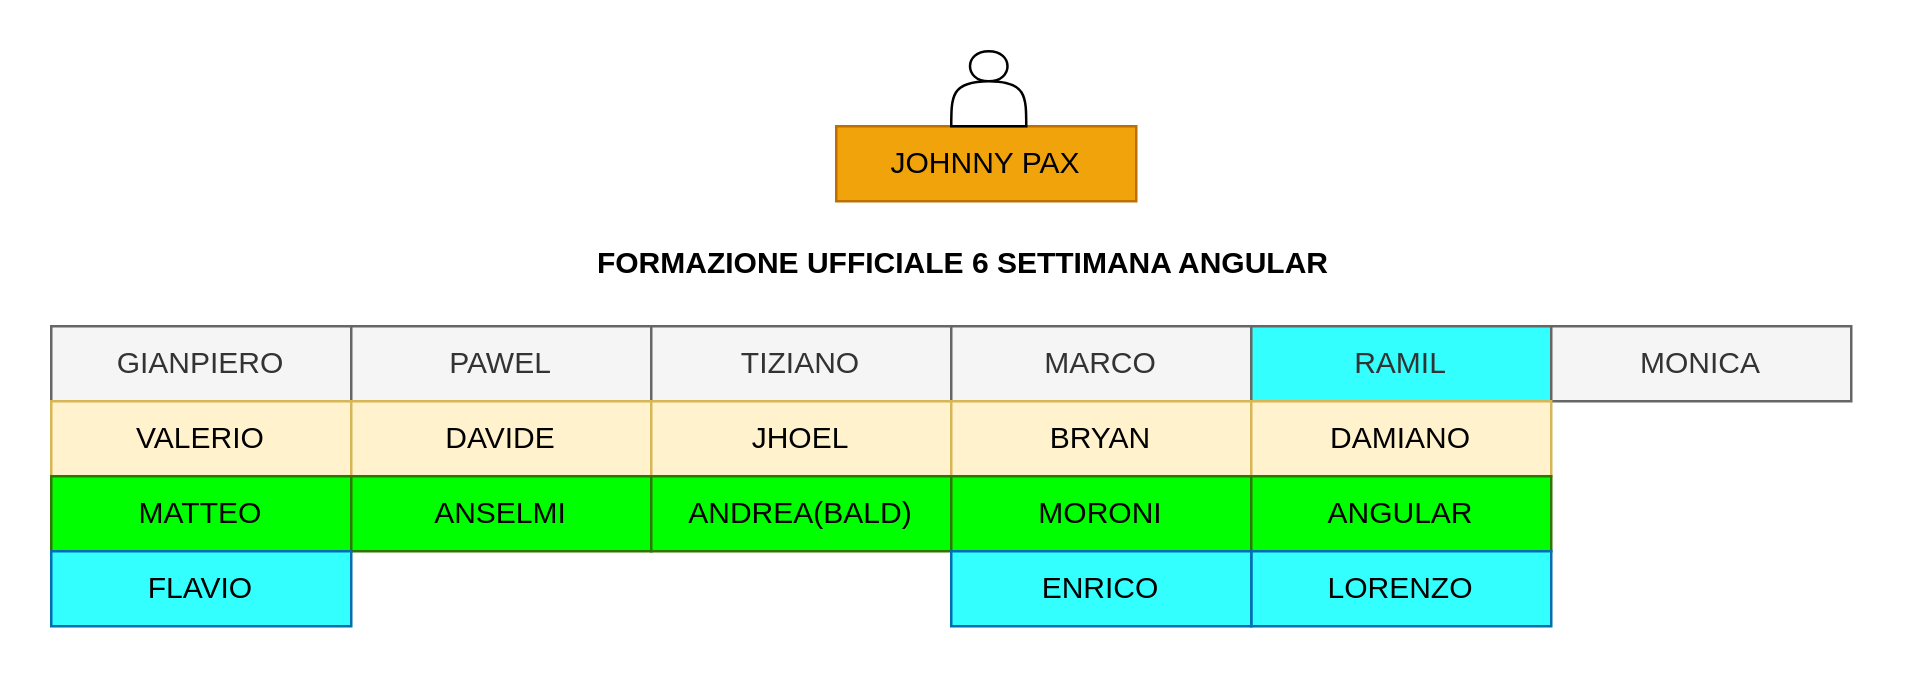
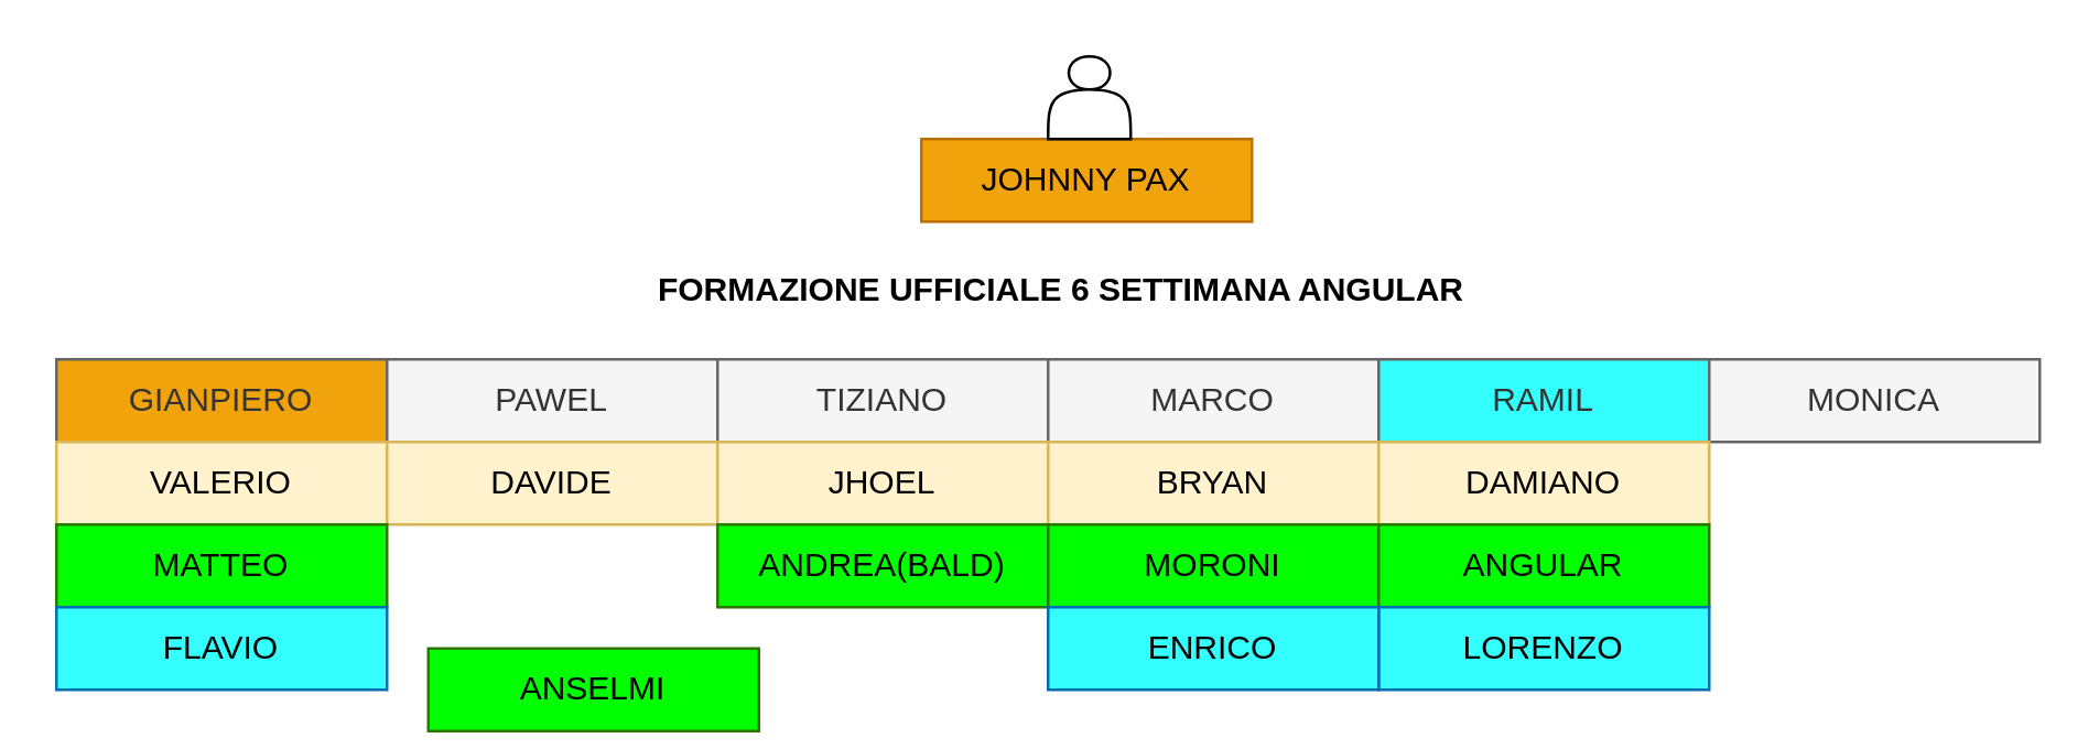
  <mxCell id="0" />
  <mxCell id="1" parent="0" />
- <mxCell id="2" value="GIANPIERO" style="rounded=0;whiteSpace=wrap;html=1;fillColor=#f5f5f5;fontColor=#333333;strokeColor=#666666;" parent="1" vertex="1"><mxGeometry x="20" y="130" width="120" height="30" as="geometry" /></mxCell>
+ <mxCell id="2" value="GIANPIERO" style="rounded=0;whiteSpace=wrap;html=1;fillColor=#f0a30a;fontColor=#333333;strokeColor=#666666;" parent="1" vertex="1"><mxGeometry x="20" y="130" width="120" height="30" as="geometry" /></mxCell>
  <mxCell id="3" value="PAWEL" style="rounded=0;whiteSpace=wrap;html=1;fillColor=#f5f5f5;fontColor=#333333;strokeColor=#666666;" parent="1" vertex="1"><mxGeometry x="140" y="130" width="120" height="30" as="geometry" /></mxCell>
  <mxCell id="4" value="TIZIANO" style="rounded=0;whiteSpace=wrap;html=1;fillColor=#f5f5f5;fontColor=#333333;strokeColor=#666666;" parent="1" vertex="1"><mxGeometry x="260" y="130" width="120" height="30" as="geometry" /></mxCell>
  <mxCell id="5" value="MARCO" style="rounded=0;whiteSpace=wrap;html=1;fillColor=#f5f5f5;fontColor=#333333;strokeColor=#666666;" parent="1" vertex="1"><mxGeometry x="380" y="130" width="120" height="30" as="geometry" /></mxCell>
  <mxCell id="6" value="RAMIL" style="rounded=0;whiteSpace=wrap;html=1;fillColor=#33ffff;fontColor=#333333;strokeColor=#666666;" parent="1" vertex="1"><mxGeometry x="500" y="130" width="120" height="30" as="geometry" /></mxCell>
  <mxCell id="7" value="MONICA" style="rounded=0;whiteSpace=wrap;html=1;fillColor=#f5f5f5;fontColor=#333333;strokeColor=#666666;" parent="1" vertex="1"><mxGeometry x="620" y="130" width="120" height="30" as="geometry" /></mxCell>
  <mxCell id="8" value="VALERIO" style="rounded=0;whiteSpace=wrap;html=1;fillColor=#fff2cc;strokeColor=#d6b656;" parent="1" vertex="1"><mxGeometry x="20" y="160" width="120" height="30" as="geometry" /></mxCell>
  <mxCell id="9" value="DAVIDE" style="rounded=0;whiteSpace=wrap;html=1;fillColor=#fff2cc;strokeColor=#d6b656;" parent="1" vertex="1"><mxGeometry x="140" y="160" width="120" height="30" as="geometry" /></mxCell>
  <mxCell id="10" value="JHOEL" style="rounded=0;whiteSpace=wrap;html=1;fillColor=#fff2cc;strokeColor=#d6b656;" parent="1" vertex="1"><mxGeometry x="260" y="160" width="120" height="30" as="geometry" /></mxCell>
  <mxCell id="11" value="BRYAN" style="rounded=0;whiteSpace=wrap;html=1;fillColor=#fff2cc;strokeColor=#d6b656;" parent="1" vertex="1"><mxGeometry x="380" y="160" width="120" height="30" as="geometry" /></mxCell>
  <mxCell id="12" value="DAMIANO" style="rounded=0;whiteSpace=wrap;html=1;fillColor=#fff2cc;strokeColor=#d6b656;" parent="1" vertex="1"><mxGeometry x="500" y="160" width="120" height="30" as="geometry" /></mxCell>
  <mxCell id="13" value="&lt;font color=&quot;#000000&quot;&gt;MATTEO&lt;/font&gt;" style="rounded=0;whiteSpace=wrap;html=1;fillColor=#00FF00;strokeColor=#2D7600;fontColor=#ffffff;gradientColor=none;" parent="1" vertex="1"><mxGeometry x="20" y="190" width="120" height="30" as="geometry" /></mxCell>
- <mxCell id="14" value="&lt;font color=&quot;#000000&quot;&gt;ANSELMI&lt;/font&gt;" style="rounded=0;whiteSpace=wrap;html=1;fillColor=#00FF00;strokeColor=#2D7600;fontColor=#ffffff;gradientColor=none;" parent="1" vertex="1"><mxGeometry x="140" y="190" width="120" height="30" as="geometry" /></mxCell>
+ <mxCell id="14" value="&lt;font color=&quot;#000000&quot;&gt;ANSELMI&lt;/font&gt;" style="rounded=0;whiteSpace=wrap;html=1;fillColor=#00FF00;strokeColor=#2D7600;fontColor=#ffffff;gradientColor=none;" parent="1" vertex="1"><mxGeometry x="155" y="235" width="120" height="30" as="geometry" /></mxCell>
  <mxCell id="15" value="&lt;font color=&quot;#000000&quot;&gt;ANDREA(BALD)&lt;/font&gt;" style="rounded=0;whiteSpace=wrap;html=1;fillColor=#00FF00;strokeColor=#2D7600;fontColor=#ffffff;gradientColor=none;" parent="1" vertex="1"><mxGeometry x="260" y="190" width="120" height="30" as="geometry" /></mxCell>
  <mxCell id="16" value="&lt;font color=&quot;#000000&quot;&gt;MORONI&lt;/font&gt;" style="rounded=0;whiteSpace=wrap;html=1;fillColor=#00FF00;strokeColor=#2D7600;fontColor=#ffffff;gradientColor=none;" parent="1" vertex="1"><mxGeometry x="380" y="190" width="120" height="30" as="geometry" /></mxCell>
  <mxCell id="17" value="&lt;font color=&quot;#000000&quot;&gt;ANGULAR&lt;/font&gt;" style="rounded=0;whiteSpace=wrap;html=1;fillColor=#00FF00;strokeColor=#2D7600;fontColor=#ffffff;gradientColor=none;" parent="1" vertex="1"><mxGeometry x="500" y="190" width="120" height="30" as="geometry" /></mxCell>
  <mxCell id="18" value="&lt;font color=&quot;#000000&quot;&gt;FLAVIO&lt;/font&gt;" style="rounded=0;whiteSpace=wrap;html=1;fillColor=#33FFFF;fontColor=#ffffff;strokeColor=#006EAF;" parent="1" vertex="1"><mxGeometry x="20" y="220" width="120" height="30" as="geometry" /></mxCell>
  <mxCell id="19" value="&lt;font color=&quot;#000000&quot;&gt;LORENZO&lt;/font&gt;" style="rounded=0;whiteSpace=wrap;html=1;fillColor=#33FFFF;fontColor=#ffffff;strokeColor=#006EAF;" parent="1" vertex="1"><mxGeometry x="500" y="220" width="120" height="30" as="geometry" /></mxCell>
  <mxCell id="20" value="JOHNNY PAX" style="rounded=0;whiteSpace=wrap;html=1;fillColor=#f0a30a;fontColor=#000000;strokeColor=#BD7000;" parent="1" vertex="1"><mxGeometry x="334" y="50" width="120" height="30" as="geometry" /></mxCell>
  <mxCell id="21" value="" style="shape=actor;whiteSpace=wrap;html=1;" parent="1" vertex="1"><mxGeometry x="380" y="20" width="30" height="30" as="geometry" /></mxCell>
  <mxCell id="22" value="&lt;font color=&quot;#000000&quot;&gt;ENRICO&lt;/font&gt;" style="rounded=0;whiteSpace=wrap;html=1;fillColor=#33FFFF;fontColor=#ffffff;strokeColor=#006EAF;" vertex="1" parent="1"><mxGeometry x="380" y="220" width="120" height="30" as="geometry" /></mxCell>
  <mxCell id="23" value="FORMAZIONE UFFICIALE 6 SETTIMANA ANGULAR" style="text;html=1;align=center;verticalAlign=middle;whiteSpace=wrap;rounded=0;fontStyle=1" vertex="1" parent="1"><mxGeometry x="60" y="90" width="650" height="30" as="geometry" /></mxCell>
